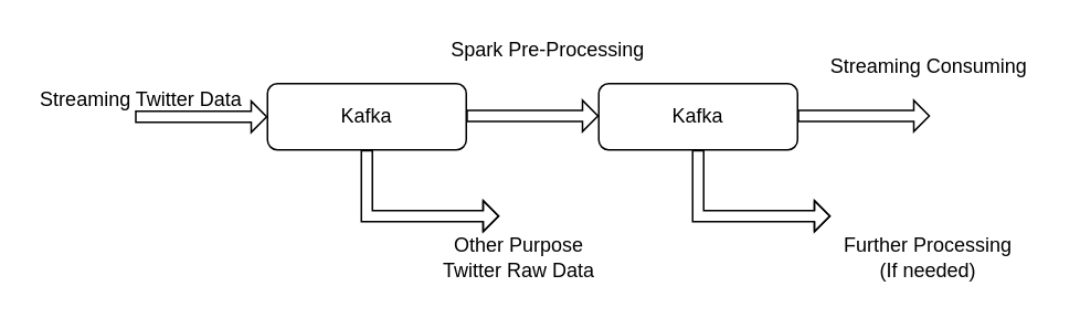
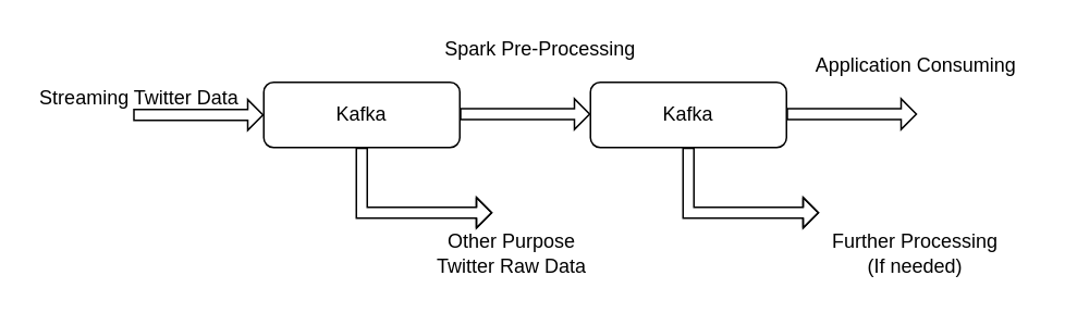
  <mxCell id="0" />
  <mxCell id="1" parent="0" />
  <mxCell id="2" value="Kafka" style="rounded=1;whiteSpace=wrap;html=1;" vertex="1" parent="1"><mxGeometry x="161" y="50" width="120" height="40" as="geometry" /></mxCell>
  <mxCell id="3" value="" style="shape=flexArrow;endArrow=classic;html=1;rounded=0;entryX=0;entryY=0.5;entryDx=0;entryDy=0;endWidth=11.111;endSize=2.777;width=6.667;" edge="1" parent="1" target="2"><mxGeometry width="50" height="50" relative="1" as="geometry"><mxPoint x="81" y="70" as="sourcePoint" /><mxPoint x="81" y="50" as="targetPoint" /></mxGeometry></mxCell>
  <mxCell id="4" value="" style="shape=flexArrow;endArrow=classic;html=1;rounded=0;entryX=0;entryY=0.5;entryDx=0;entryDy=0;endWidth=11.111;endSize=2.777;width=6.667;" edge="1" parent="1"><mxGeometry width="50" height="50" relative="1" as="geometry"><mxPoint x="281" y="69.5" as="sourcePoint" /><mxPoint x="361" y="69.5" as="targetPoint" /></mxGeometry></mxCell>
  <mxCell id="5" value="Streaming Twitter Data" style="text;html=1;strokeColor=none;fillColor=none;align=center;verticalAlign=middle;whiteSpace=wrap;rounded=0;" vertex="1" parent="1"><mxGeometry x="20" y="45" width="130" height="30" as="geometry" /></mxCell>
  <mxCell id="6" value="Spark Pre-Processing" style="text;html=1;align=center;verticalAlign=middle;resizable=0;points=[];autosize=1;strokeColor=none;fillColor=none;" vertex="1" parent="1"><mxGeometry x="265" y="20" width="130" height="20" as="geometry" /></mxCell>
  <mxCell id="7" value="Kafka" style="rounded=1;whiteSpace=wrap;html=1;" vertex="1" parent="1"><mxGeometry x="361" y="50" width="120" height="40" as="geometry" /></mxCell>
  <mxCell id="8" value="" style="shape=flexArrow;endArrow=classic;html=1;rounded=0;entryX=0;entryY=0.5;entryDx=0;entryDy=0;endWidth=11.111;endSize=2.777;width=6.667;" edge="1" parent="1"><mxGeometry width="50" height="50" relative="1" as="geometry"><mxPoint x="481" y="69.5" as="sourcePoint" /><mxPoint x="561" y="69.5" as="targetPoint" /></mxGeometry></mxCell>
- <mxCell id="9" value="Streaming Consuming" style="text;html=1;align=center;verticalAlign=middle;resizable=0;points=[];autosize=1;strokeColor=none;fillColor=none;" vertex="1" parent="1"><mxGeometry x="490" y="30" width="140" height="20" as="geometry" /></mxCell>
+ <mxCell id="9" value="Application Consuming" style="text;html=1;align=center;verticalAlign=middle;resizable=0;points=[];autosize=1;strokeColor=none;fillColor=none;" vertex="1" parent="1"><mxGeometry x="490" y="30" width="140" height="20" as="geometry" /></mxCell>
  <mxCell id="10" value="" style="shape=flexArrow;endArrow=classic;html=1;rounded=0;endWidth=11.111;endSize=2.777;width=6.667;exitX=0.5;exitY=1;exitDx=0;exitDy=0;" edge="1" parent="1" source="7"><mxGeometry width="50" height="50" relative="1" as="geometry"><mxPoint x="421" y="120" as="sourcePoint" /><mxPoint x="501" y="130" as="targetPoint" /><Array as="points"><mxPoint x="421" y="130" /></Array></mxGeometry></mxCell>
  <mxCell id="11" value="" style="shape=flexArrow;endArrow=classic;html=1;rounded=0;entryX=0;entryY=0.5;entryDx=0;entryDy=0;endWidth=11.111;endSize=2.777;width=6.667;exitX=0.5;exitY=1;exitDx=0;exitDy=0;" edge="1" parent="1" source="2"><mxGeometry width="50" height="50" relative="1" as="geometry"><mxPoint x="221" y="130" as="sourcePoint" /><mxPoint x="301" y="130" as="targetPoint" /><Array as="points"><mxPoint x="221" y="130" /></Array></mxGeometry></mxCell>
  <mxCell id="12" value="Further Processing&lt;br&gt;(If needed)" style="text;html=1;strokeColor=none;fillColor=none;align=center;verticalAlign=middle;whiteSpace=wrap;rounded=0;" vertex="1" parent="1"><mxGeometry x="505" y="140" width="110" height="30" as="geometry" /></mxCell>
  <mxCell id="13" value="Other Purpose Twitter Raw Data&lt;br&gt;" style="text;html=1;strokeColor=none;fillColor=none;align=center;verticalAlign=middle;whiteSpace=wrap;rounded=0;" vertex="1" parent="1"><mxGeometry x="255" y="140" width="116" height="30" as="geometry" /></mxCell>
